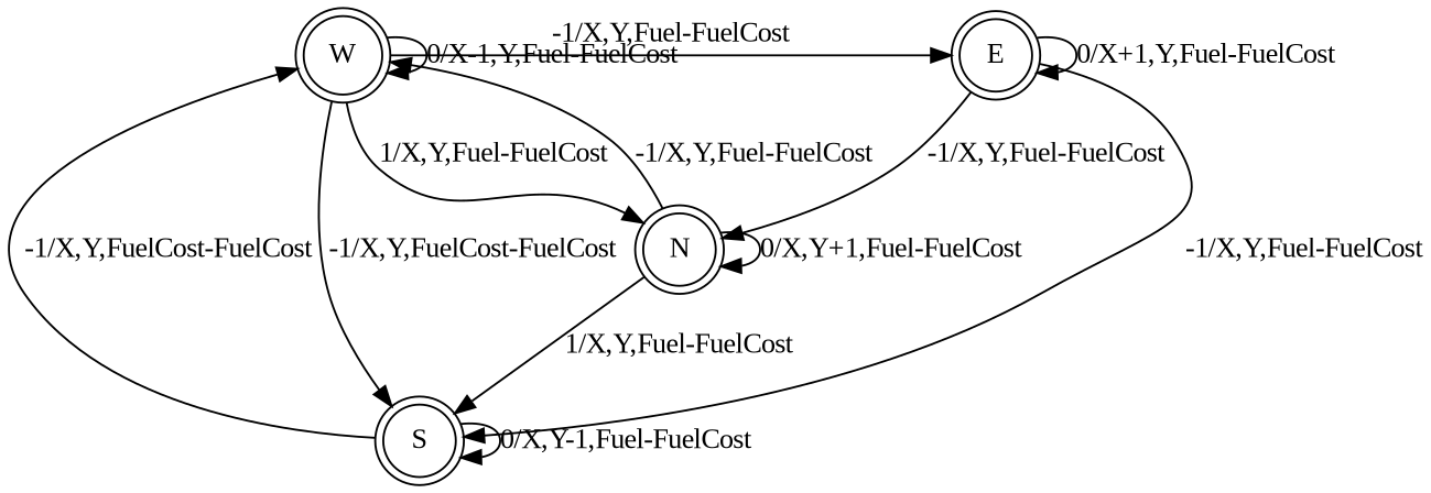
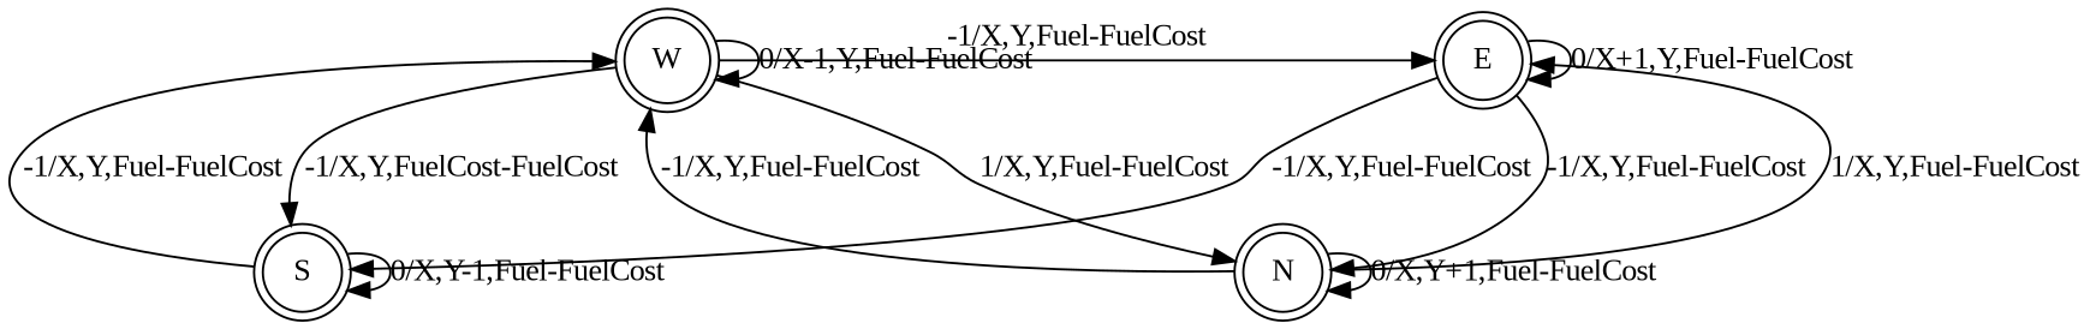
  digraph {
    fontname="Liberation Serif"
    node [fontname="Liberation Serif" shape=doublecircle]
    edge [fontname="Liberation Serif"]
    n1 [label=E]
    n2 [label=W]
    n3 [label=N]
    n4 [label=S]
    subgraph sub_1 {
      rank=same
      n1
      n2
    }
    n1 -> n1 [label="0/X+1,Y,Fuel-FuelCost"]
    n1 -> n3 [label="-1/X,Y,Fuel-FuelCost"]
    n1 -> n4 [label="-1/X,Y,Fuel-FuelCost"]
    n2 -> n1 [label="-1/X,Y,Fuel-FuelCost"]
    n2 -> n2 [label="0/X-1,Y,Fuel-FuelCost"]
    n2 -> n3 [label="1/X,Y,Fuel-FuelCost"]
    n2 -> n4 [label="-1/X,Y,FuelCost-FuelCost"]
-   n3 -> n4 [label="1/X,Y,Fuel-FuelCost"]
+   n3 -> n1 [label="1/X,Y,Fuel-FuelCost"]
    n3 -> n2 [label="-1/X,Y,Fuel-FuelCost"]
    n3 -> n3 [label="0/X,Y+1,Fuel-FuelCost"]
-   n4 -> n2 [label="-1/X,Y,FuelCost-FuelCost"]
+   n4 -> n2 [label="-1/X,Y,Fuel-FuelCost"]
    n4 -> n4 [label="0/X,Y-1,Fuel-FuelCost"]
  }
